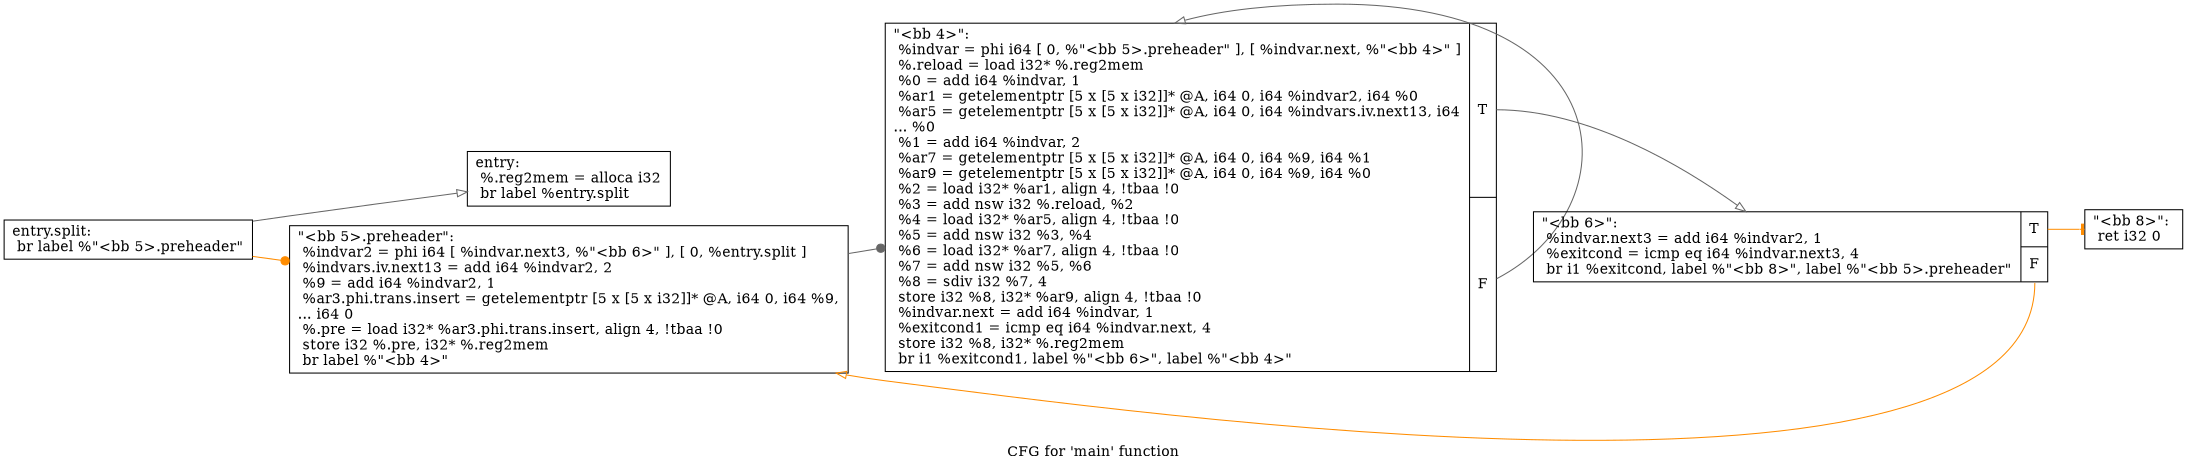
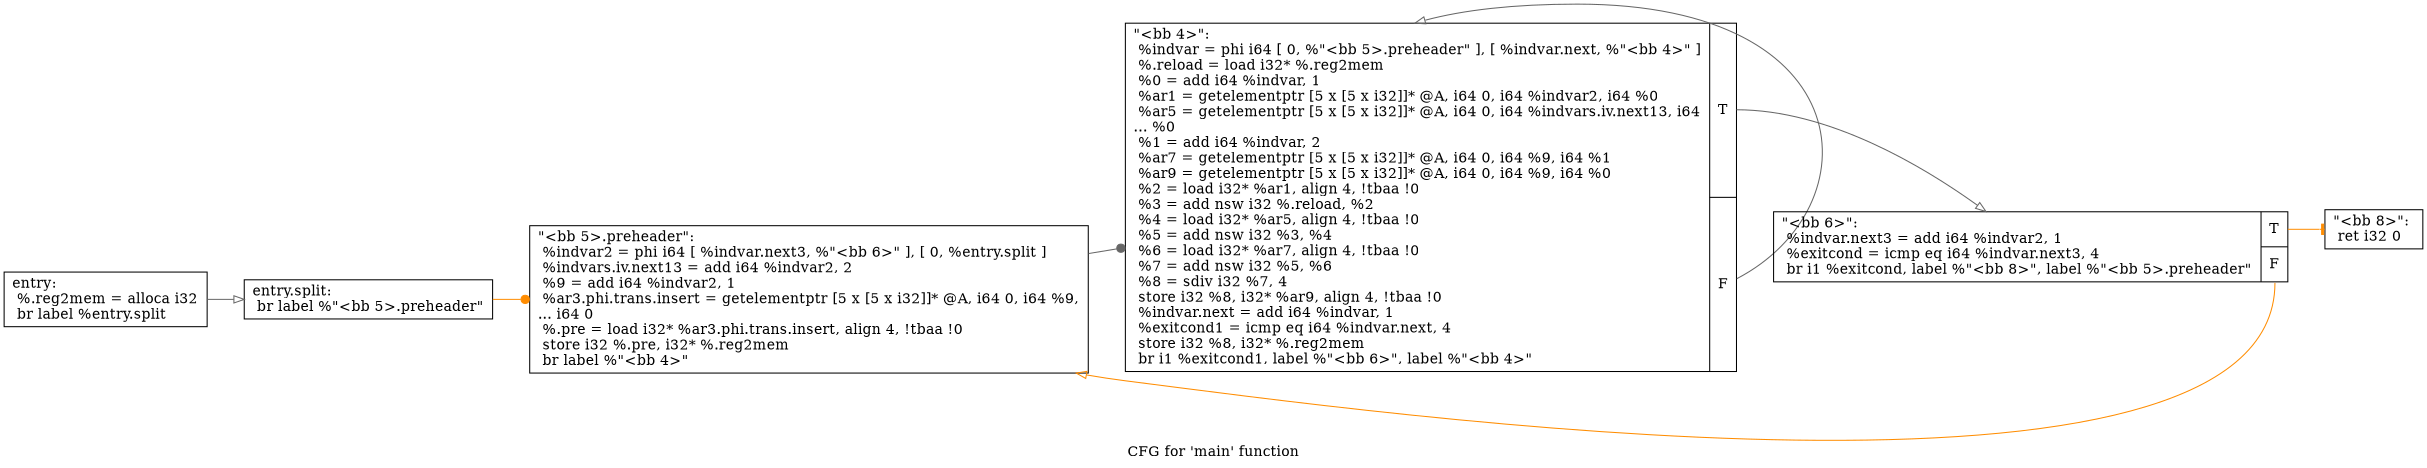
  digraph {
    label="CFG for 'main' function"
    rankdir=LR
    node [shape=record]
    edge [color=gray40 arrowhead=onormal]
    n1 [label="{entry:\l  %.reg2mem = alloca i32\l  br label %entry.split\l}"]
    n2 [label="{entry.split:                                      \l  br label %\"\<bb 5\>.preheader\"\l}"]
    n3 [label="{\"\<bb 5\>.preheader\":                               \l  %indvar2 = phi i64 [ %indvar.next3, %\"\<bb 6\>\" ], [ 0, %entry.split ]\l  %indvars.iv.next13 = add i64 %indvar2, 2\l  %9 = add i64 %indvar2, 1\l  %ar3.phi.trans.insert = getelementptr [5 x [5 x i32]]* @A, i64 0, i64 %9,\l... i64 0\l  %.pre = load i32* %ar3.phi.trans.insert, align 4, !tbaa !0\l  store i32 %.pre, i32* %.reg2mem\l  br label %\"\<bb 4\>\"\l}"]
    n4 [label="{\"\<bb 4\>\":                                         \l  %indvar = phi i64 [ 0, %\"\<bb 5\>.preheader\" ], [ %indvar.next, %\"\<bb 4\>\" ]\l  %.reload = load i32* %.reg2mem\l  %0 = add i64 %indvar, 1\l  %ar1 = getelementptr [5 x [5 x i32]]* @A, i64 0, i64 %indvar2, i64 %0\l  %ar5 = getelementptr [5 x [5 x i32]]* @A, i64 0, i64 %indvars.iv.next13, i64\l... %0\l  %1 = add i64 %indvar, 2\l  %ar7 = getelementptr [5 x [5 x i32]]* @A, i64 0, i64 %9, i64 %1\l  %ar9 = getelementptr [5 x [5 x i32]]* @A, i64 0, i64 %9, i64 %0\l  %2 = load i32* %ar1, align 4, !tbaa !0\l  %3 = add nsw i32 %.reload, %2\l  %4 = load i32* %ar5, align 4, !tbaa !0\l  %5 = add nsw i32 %3, %4\l  %6 = load i32* %ar7, align 4, !tbaa !0\l  %7 = add nsw i32 %5, %6\l  %8 = sdiv i32 %7, 4\l  store i32 %8, i32* %ar9, align 4, !tbaa !0\l  %indvar.next = add i64 %indvar, 1\l  %exitcond1 = icmp eq i64 %indvar.next, 4\l  store i32 %8, i32* %.reg2mem\l  br i1 %exitcond1, label %\"\<bb 6\>\", label %\"\<bb 4\>\"\l|{<s0>T|<s1>F}}"]
    n5 [label="{\"\<bb 6\>\":                                         \l  %indvar.next3 = add i64 %indvar2, 1\l  %exitcond = icmp eq i64 %indvar.next3, 4\l  br i1 %exitcond, label %\"\<bb 8\>\", label %\"\<bb 5\>.preheader\"\l|{<s0>T|<s1>F}}"]
    n6 [label="{\"\<bb 8\>\":                                         \l  ret i32 0\l}"]
-   n2 -> n1
+   n1 -> n2
    n2 -> n3 [color=darkorange arrowhead=dot]
    n3 -> n4 [arrowhead=dot]
    n4 -> n4 [tailport=s1]
    n4 -> n5 [tailport=s0]
    n5 -> n3 [tailport=s1 color=darkorange]
    n5 -> n6 [tailport=s0 color=darkorange arrowhead=tee]
  }
